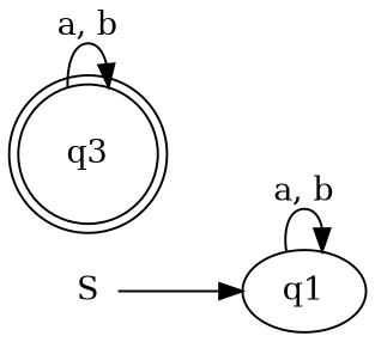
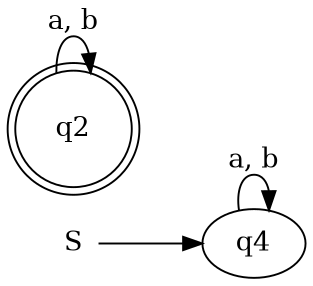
  digraph {
    rankdir=LR
    S [height=.0 shape=none width=.0]
-   n2 [label=q1]
-   n3 [label=q3 shape=doublecircle]
+   n2 [label=q4]
+   n3 [label=q2 shape=doublecircle]
    S -> n2
    n2 -> n2 [label="a, b"]
    n3 -> n3 [label="a, b"]
  }
